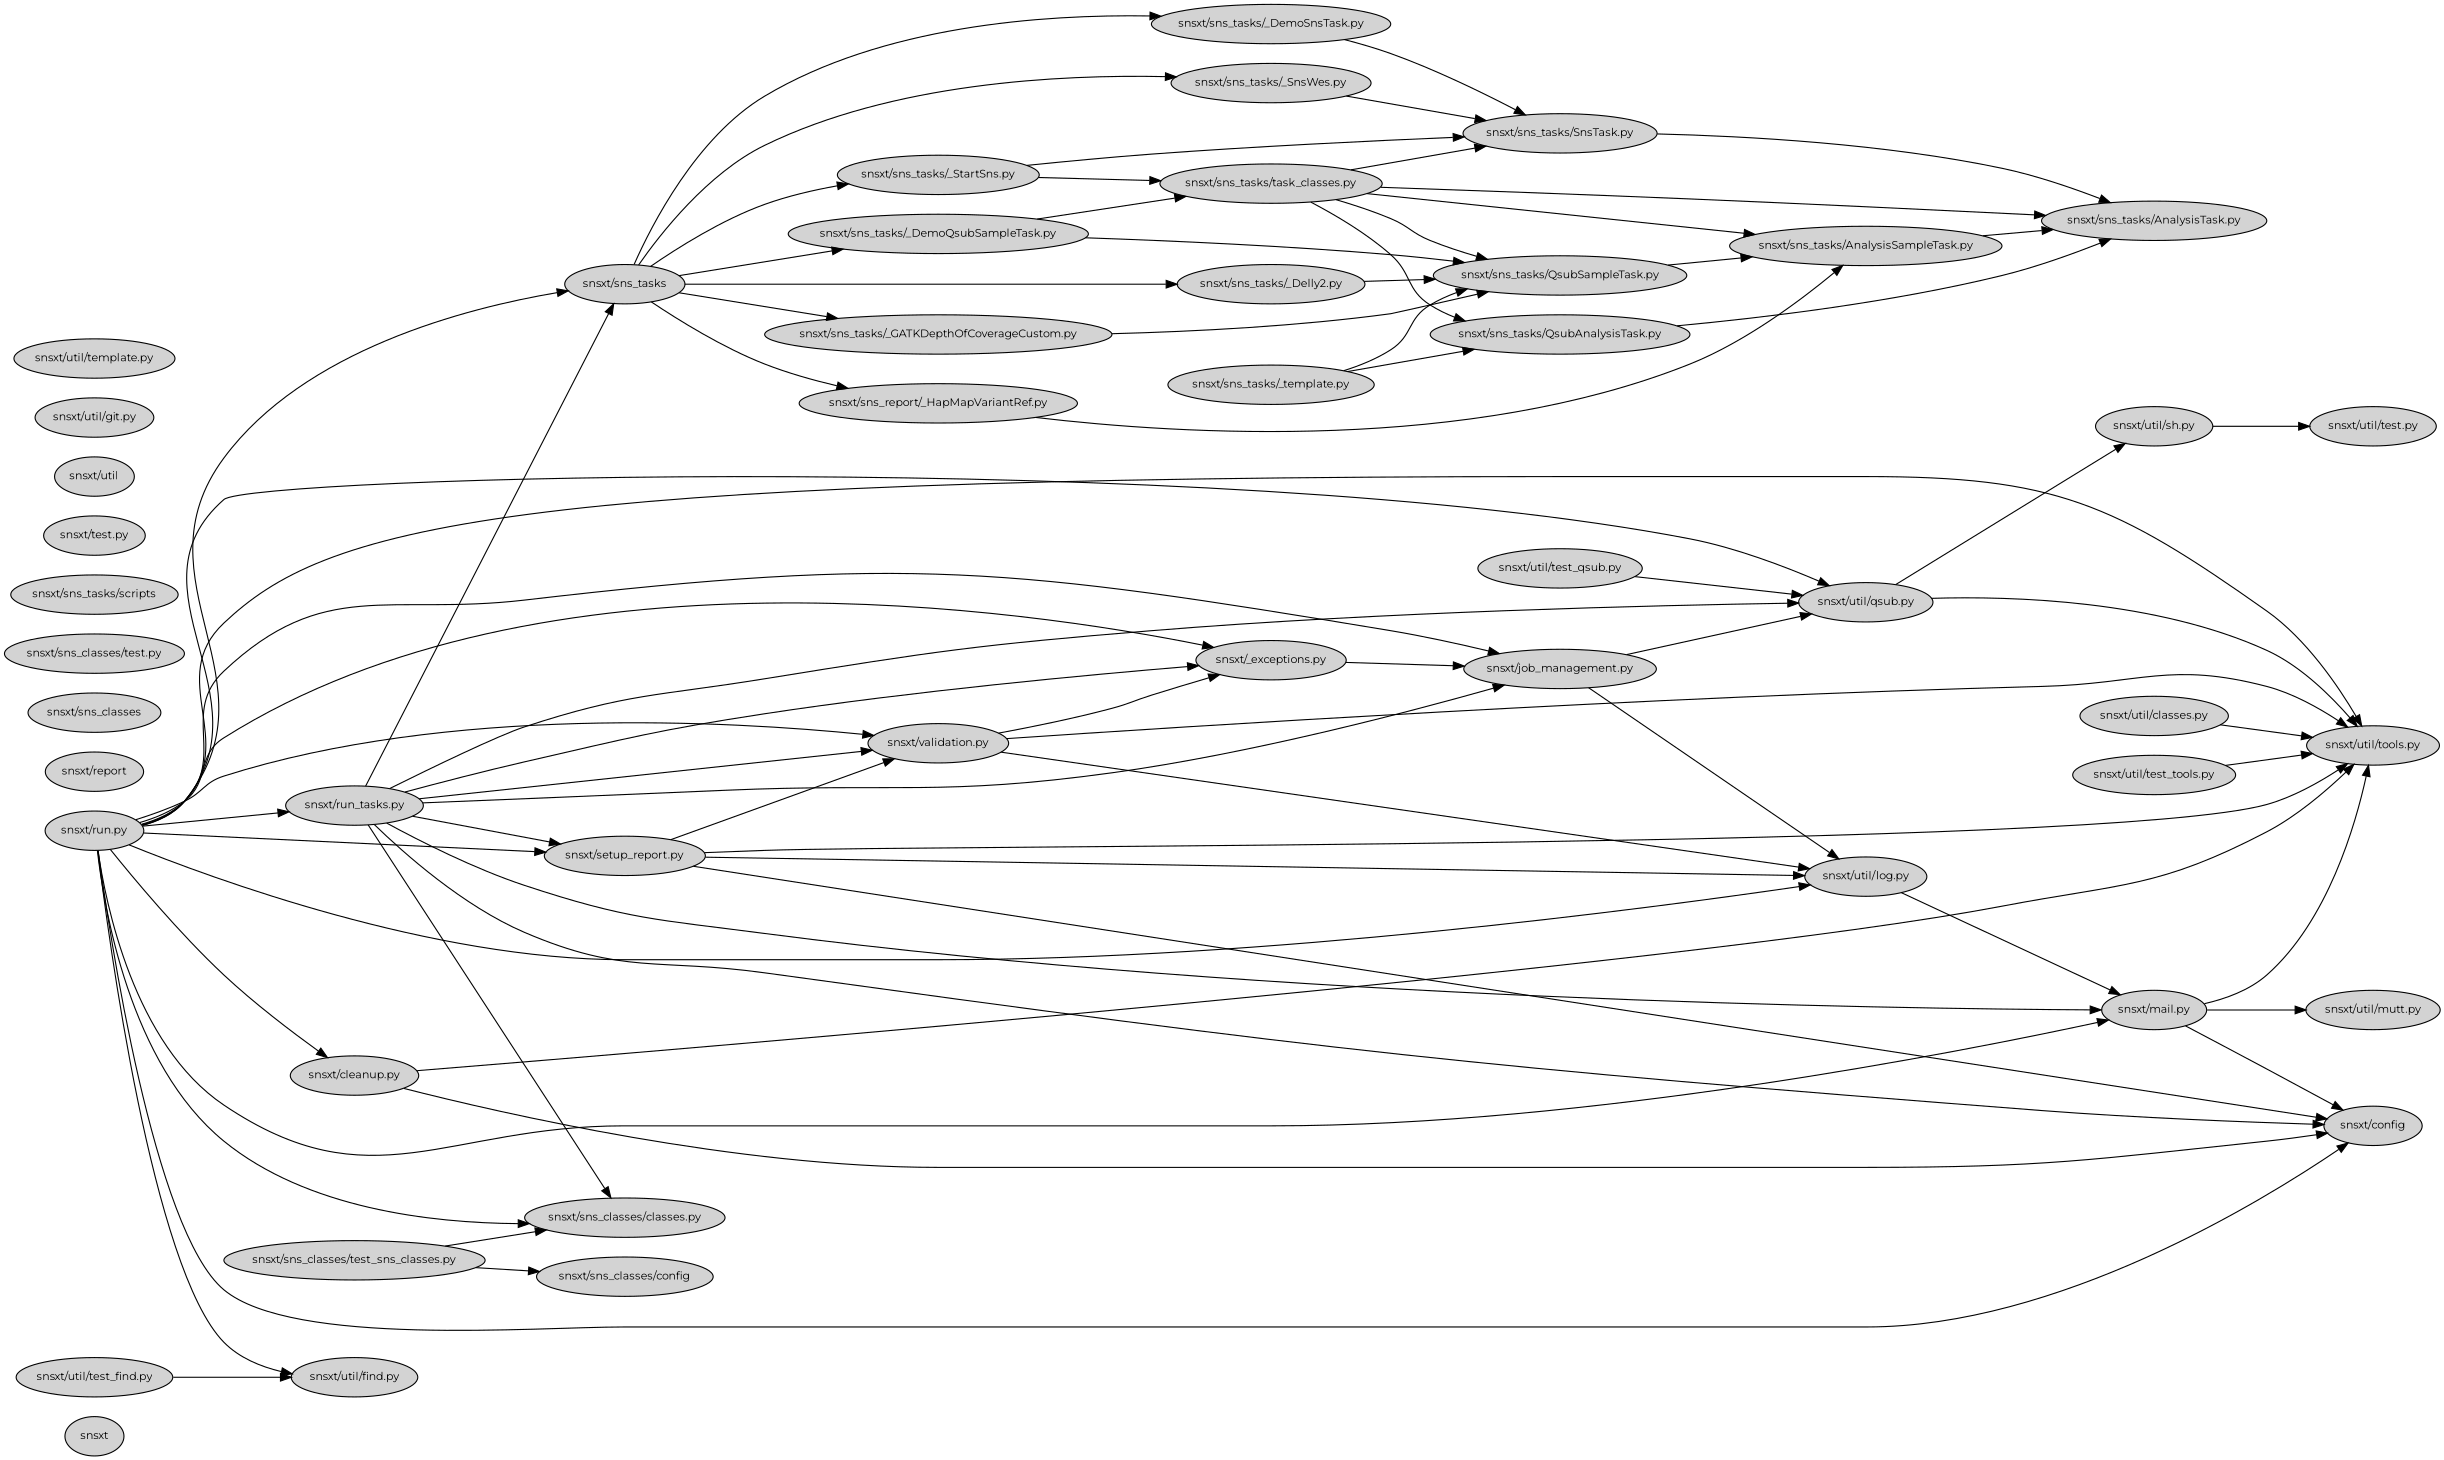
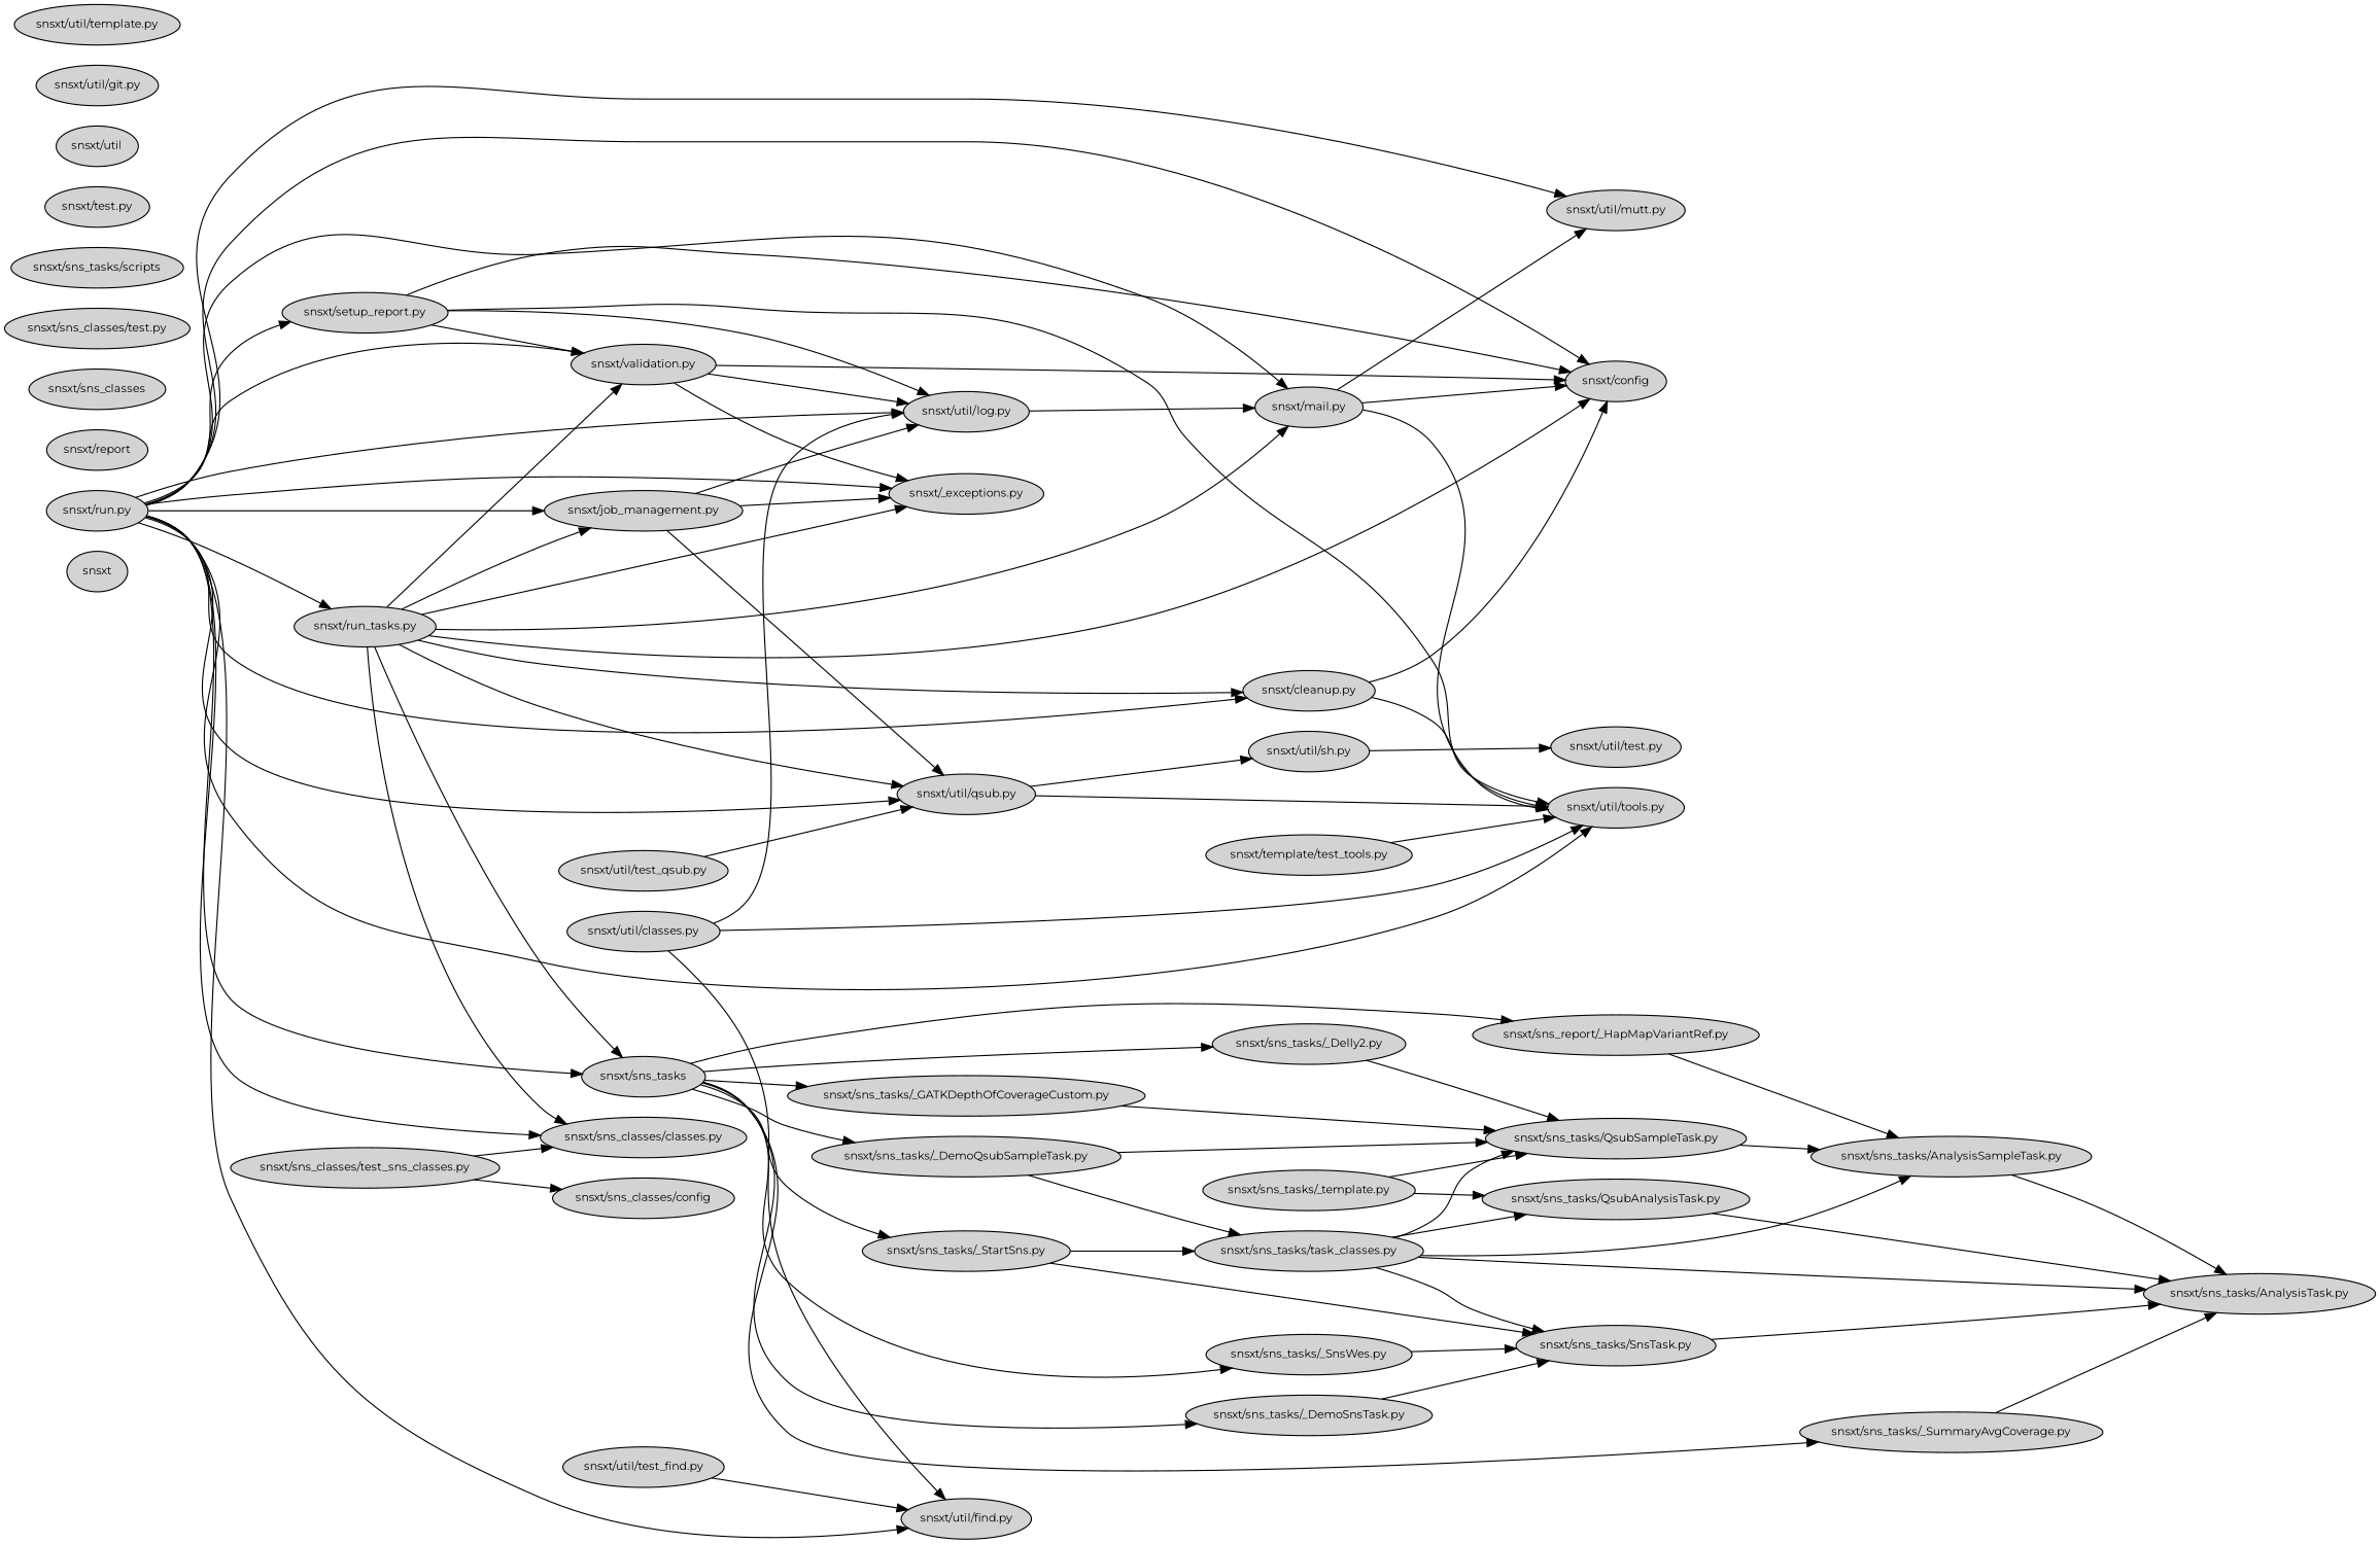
  strict digraph {
    clusterrank=local
    fontname=Montserrat
    fontsize=16
    rankdir=LR
    node [fontname=Montserrat fontsize=10 shape=ellipse style=filled]
    edge [fontname=Montserrat]
    snsxt
    "snsxt/cleanup.py"
    "snsxt/config"
    "snsxt/util/tools.py"
    "snsxt/job_management.py"
    "snsxt/_exceptions.py"
    "snsxt/util/log.py"
    "snsxt/util/qsub.py"
    "snsxt/mail.py"
    "snsxt/util/sh.py"
    "snsxt/util/test.py"
    "snsxt/util/mutt.py"
    "snsxt/report"
    "snsxt/run.py"
    "snsxt/run_tasks.py"
    "snsxt/setup_report.py"
    "snsxt/sns_classes/classes.py"
    "snsxt/sns_tasks"
    "snsxt/util/find.py"
    "snsxt/validation.py"
    "snsxt/sns_tasks/_Delly2.py"
    "snsxt/sns_tasks/_DemoQsubSampleTask.py"
    "snsxt/sns_tasks/_DemoSnsTask.py"
    "snsxt/sns_tasks/_GATKDepthOfCoverageCustom.py"
    n25 [label="snsxt/sns_report/_HapMapVariantRef.py"]
    "snsxt/sns_tasks/_SnsWes.py"
    "snsxt/sns_tasks/_StartSns.py"
+   "snsxt/sns_tasks/_SummaryAvgCoverage.py"
    "snsxt/sns_tasks/QsubSampleTask.py"
    "snsxt/sns_tasks/task_classes.py"
    "snsxt/sns_tasks/SnsTask.py"
    "snsxt/sns_tasks/AnalysisSampleTask.py"
    "snsxt/sns_tasks/AnalysisTask.py"
    "snsxt/sns_classes"
    "snsxt/sns_classes/test.py"
    "snsxt/sns_classes/test_sns_classes.py"
    "snsxt/sns_classes/config"
    "snsxt/sns_tasks/QsubAnalysisTask.py"
    "snsxt/sns_tasks/_template.py"
    "snsxt/sns_tasks/scripts"
    "snsxt/test.py"
    "snsxt/util"
    "snsxt/util/classes.py"
    "snsxt/util/git.py"
    "snsxt/util/template.py"
    "snsxt/util/test_find.py"
    "snsxt/util/test_qsub.py"
-   "snsxt/util/test_tools.py"
+   "snsxt/util/test_tools.py" [label="snsxt/template/test_tools.py"]
    "snsxt/cleanup.py" -> "snsxt/config"
    "snsxt/cleanup.py" -> "snsxt/util/tools.py"
-   "snsxt/_exceptions.py" -> "snsxt/job_management.py"
+   "snsxt/job_management.py" -> "snsxt/_exceptions.py"
    "snsxt/job_management.py" -> "snsxt/util/log.py"
    "snsxt/job_management.py" -> "snsxt/util/qsub.py"
    "snsxt/util/log.py" -> "snsxt/mail.py"
    "snsxt/util/qsub.py" -> "snsxt/util/tools.py"
    "snsxt/util/qsub.py" -> "snsxt/util/sh.py"
    "snsxt/mail.py" -> "snsxt/config"
    "snsxt/mail.py" -> "snsxt/util/tools.py"
    "snsxt/mail.py" -> "snsxt/util/mutt.py"
    "snsxt/util/sh.py" -> "snsxt/util/test.py"
    "snsxt/run.py" -> "snsxt/cleanup.py"
    "snsxt/run.py" -> "snsxt/config"
    "snsxt/run.py" -> "snsxt/util/tools.py"
    "snsxt/run.py" -> "snsxt/job_management.py"
    "snsxt/run.py" -> "snsxt/_exceptions.py"
    "snsxt/run.py" -> "snsxt/util/log.py"
    "snsxt/run.py" -> "snsxt/util/qsub.py"
    "snsxt/run.py" -> "snsxt/mail.py"
+   "snsxt/run.py" -> "snsxt/util/mutt.py"
    "snsxt/run.py" -> "snsxt/run_tasks.py"
    "snsxt/run.py" -> "snsxt/setup_report.py"
    "snsxt/run.py" -> "snsxt/sns_classes/classes.py"
    "snsxt/run.py" -> "snsxt/sns_tasks"
    "snsxt/run.py" -> "snsxt/util/find.py"
    "snsxt/run.py" -> "snsxt/validation.py"
    "snsxt/run_tasks.py" -> "snsxt/config"
    "snsxt/run_tasks.py" -> "snsxt/job_management.py"
    "snsxt/run_tasks.py" -> "snsxt/_exceptions.py"
    "snsxt/run_tasks.py" -> "snsxt/util/qsub.py"
    "snsxt/run_tasks.py" -> "snsxt/mail.py"
-   "snsxt/run_tasks.py" -> "snsxt/setup_report.py"
+   "snsxt/run_tasks.py" -> "snsxt/cleanup.py"
    "snsxt/run_tasks.py" -> "snsxt/sns_classes/classes.py"
    "snsxt/run_tasks.py" -> "snsxt/sns_tasks"
    "snsxt/run_tasks.py" -> "snsxt/validation.py"
    "snsxt/setup_report.py" -> "snsxt/config"
    "snsxt/setup_report.py" -> "snsxt/util/tools.py"
    "snsxt/setup_report.py" -> "snsxt/util/log.py"
    "snsxt/setup_report.py" -> "snsxt/validation.py"
    "snsxt/sns_tasks" -> "snsxt/sns_tasks/_Delly2.py"
    "snsxt/sns_tasks" -> "snsxt/sns_tasks/_DemoQsubSampleTask.py"
    "snsxt/sns_tasks" -> "snsxt/sns_tasks/_DemoSnsTask.py"
    "snsxt/sns_tasks" -> "snsxt/sns_tasks/_GATKDepthOfCoverageCustom.py"
    "snsxt/sns_tasks" -> n25
    "snsxt/sns_tasks" -> "snsxt/sns_tasks/_SnsWes.py"
    "snsxt/sns_tasks" -> "snsxt/sns_tasks/_StartSns.py"
-   "snsxt/validation.py" -> "snsxt/util/tools.py"
+   "snsxt/sns_tasks" -> "snsxt/sns_tasks/_SummaryAvgCoverage.py"
+   "snsxt/validation.py" -> "snsxt/config"
    "snsxt/validation.py" -> "snsxt/_exceptions.py"
    "snsxt/validation.py" -> "snsxt/util/log.py"
    "snsxt/sns_tasks/_Delly2.py" -> "snsxt/sns_tasks/QsubSampleTask.py"
    "snsxt/sns_tasks/_DemoQsubSampleTask.py" -> "snsxt/sns_tasks/QsubSampleTask.py"
    "snsxt/sns_tasks/_DemoQsubSampleTask.py" -> "snsxt/sns_tasks/task_classes.py"
    "snsxt/sns_tasks/_DemoSnsTask.py" -> "snsxt/sns_tasks/SnsTask.py"
    "snsxt/sns_tasks/_GATKDepthOfCoverageCustom.py" -> "snsxt/sns_tasks/QsubSampleTask.py"
    n25 -> "snsxt/sns_tasks/AnalysisSampleTask.py"
    "snsxt/sns_tasks/_SnsWes.py" -> "snsxt/sns_tasks/SnsTask.py"
    "snsxt/sns_tasks/_StartSns.py" -> "snsxt/sns_tasks/task_classes.py"
    "snsxt/sns_tasks/_StartSns.py" -> "snsxt/sns_tasks/SnsTask.py"
+   "snsxt/sns_tasks/_SummaryAvgCoverage.py" -> "snsxt/sns_tasks/AnalysisTask.py"
    "snsxt/sns_tasks/QsubSampleTask.py" -> "snsxt/sns_tasks/AnalysisSampleTask.py"
    "snsxt/sns_tasks/task_classes.py" -> "snsxt/sns_tasks/QsubSampleTask.py"
    "snsxt/sns_tasks/task_classes.py" -> "snsxt/sns_tasks/SnsTask.py"
    "snsxt/sns_tasks/task_classes.py" -> "snsxt/sns_tasks/AnalysisSampleTask.py"
    "snsxt/sns_tasks/task_classes.py" -> "snsxt/sns_tasks/AnalysisTask.py"
    "snsxt/sns_tasks/task_classes.py" -> "snsxt/sns_tasks/QsubAnalysisTask.py"
    "snsxt/sns_tasks/SnsTask.py" -> "snsxt/sns_tasks/AnalysisTask.py"
    "snsxt/sns_tasks/AnalysisSampleTask.py" -> "snsxt/sns_tasks/AnalysisTask.py"
    "snsxt/sns_classes/test_sns_classes.py" -> "snsxt/sns_classes/classes.py"
    "snsxt/sns_classes/test_sns_classes.py" -> "snsxt/sns_classes/config"
    "snsxt/sns_tasks/QsubAnalysisTask.py" -> "snsxt/sns_tasks/AnalysisTask.py"
    "snsxt/sns_tasks/_template.py" -> "snsxt/sns_tasks/QsubSampleTask.py"
    "snsxt/sns_tasks/_template.py" -> "snsxt/sns_tasks/QsubAnalysisTask.py"
    "snsxt/util/classes.py" -> "snsxt/util/tools.py"
+   "snsxt/util/classes.py" -> "snsxt/util/log.py"
+   "snsxt/util/classes.py" -> "snsxt/util/find.py"
    "snsxt/util/test_find.py" -> "snsxt/util/find.py"
    "snsxt/util/test_qsub.py" -> "snsxt/util/qsub.py"
    "snsxt/util/test_tools.py" -> "snsxt/util/tools.py"
  }
